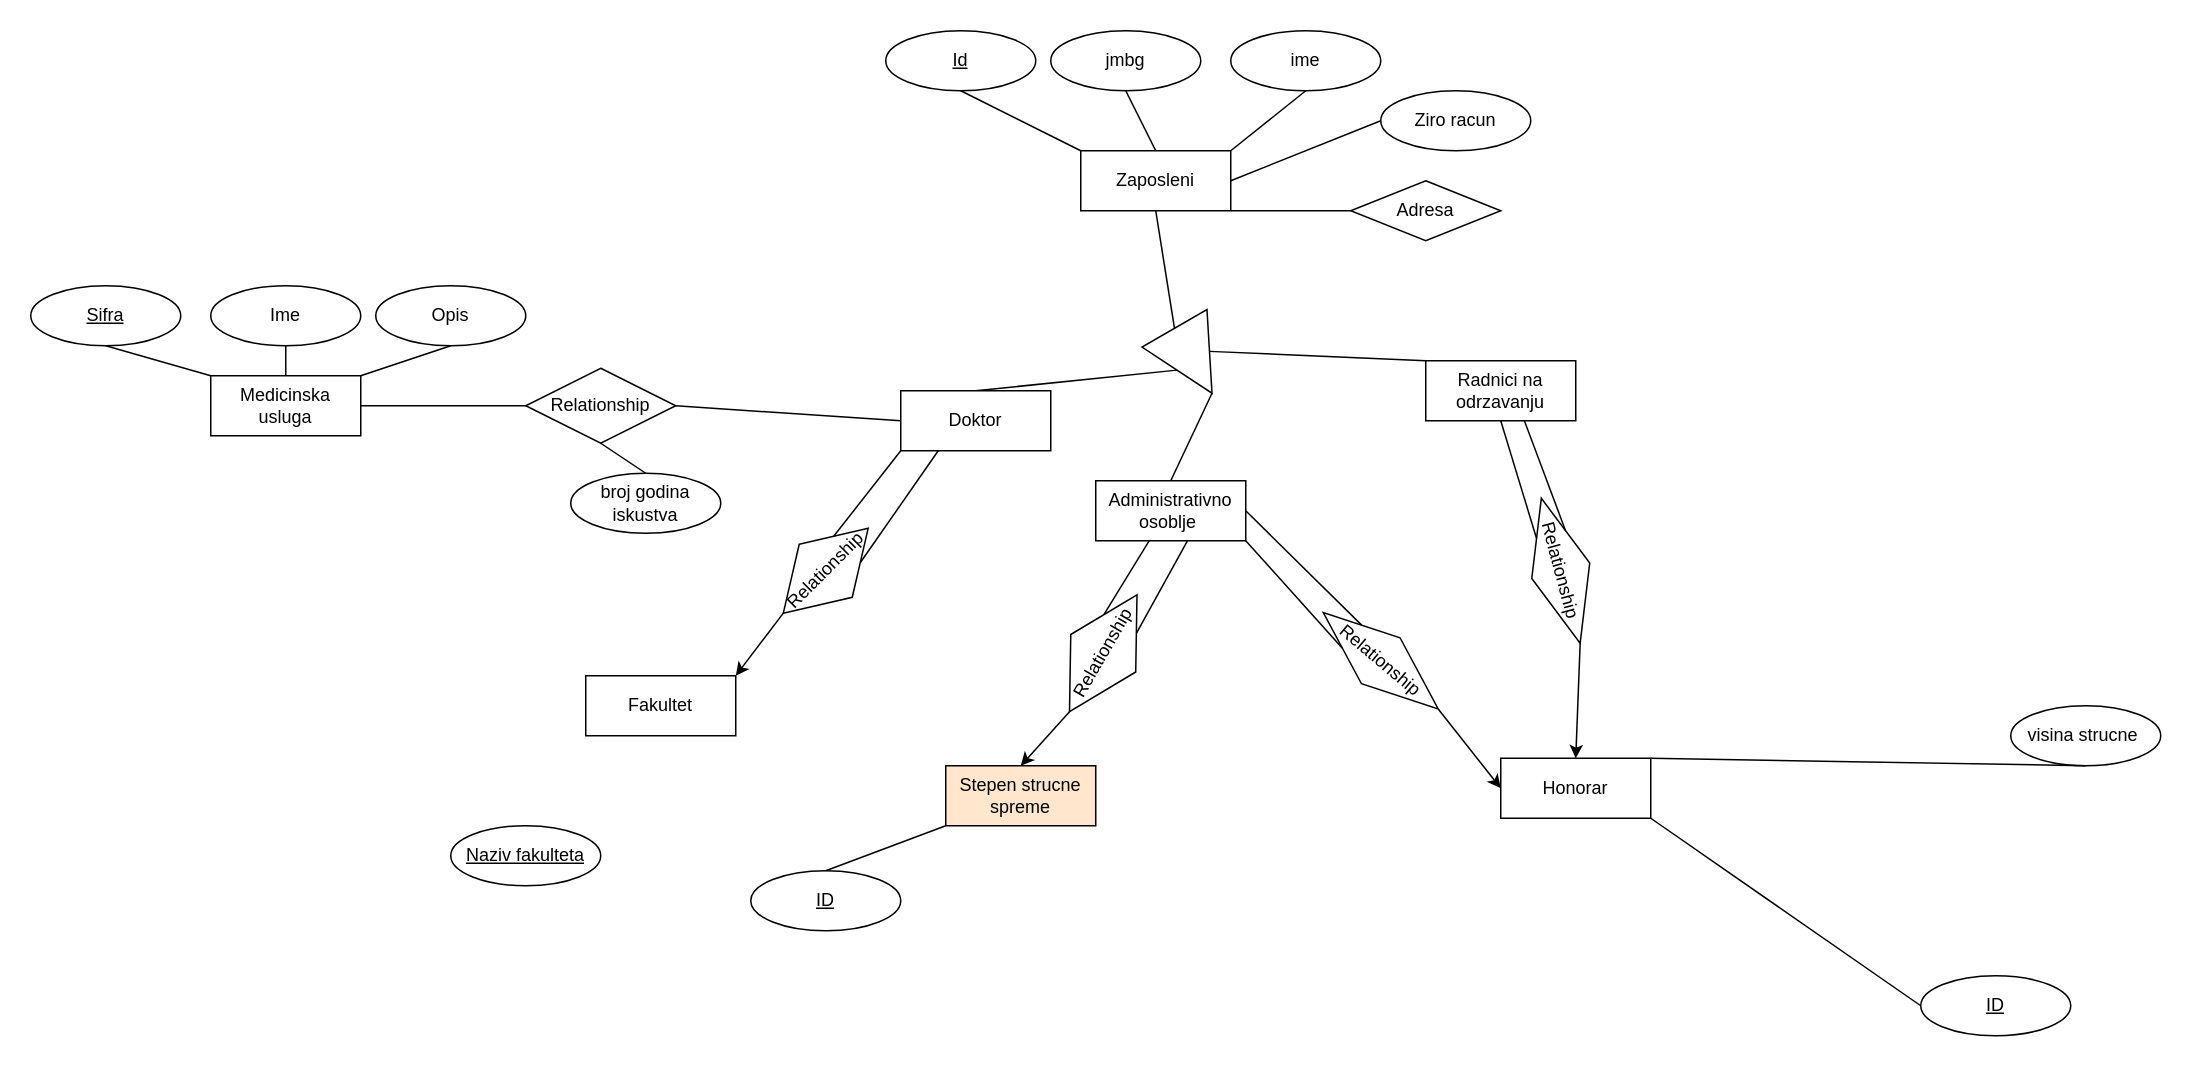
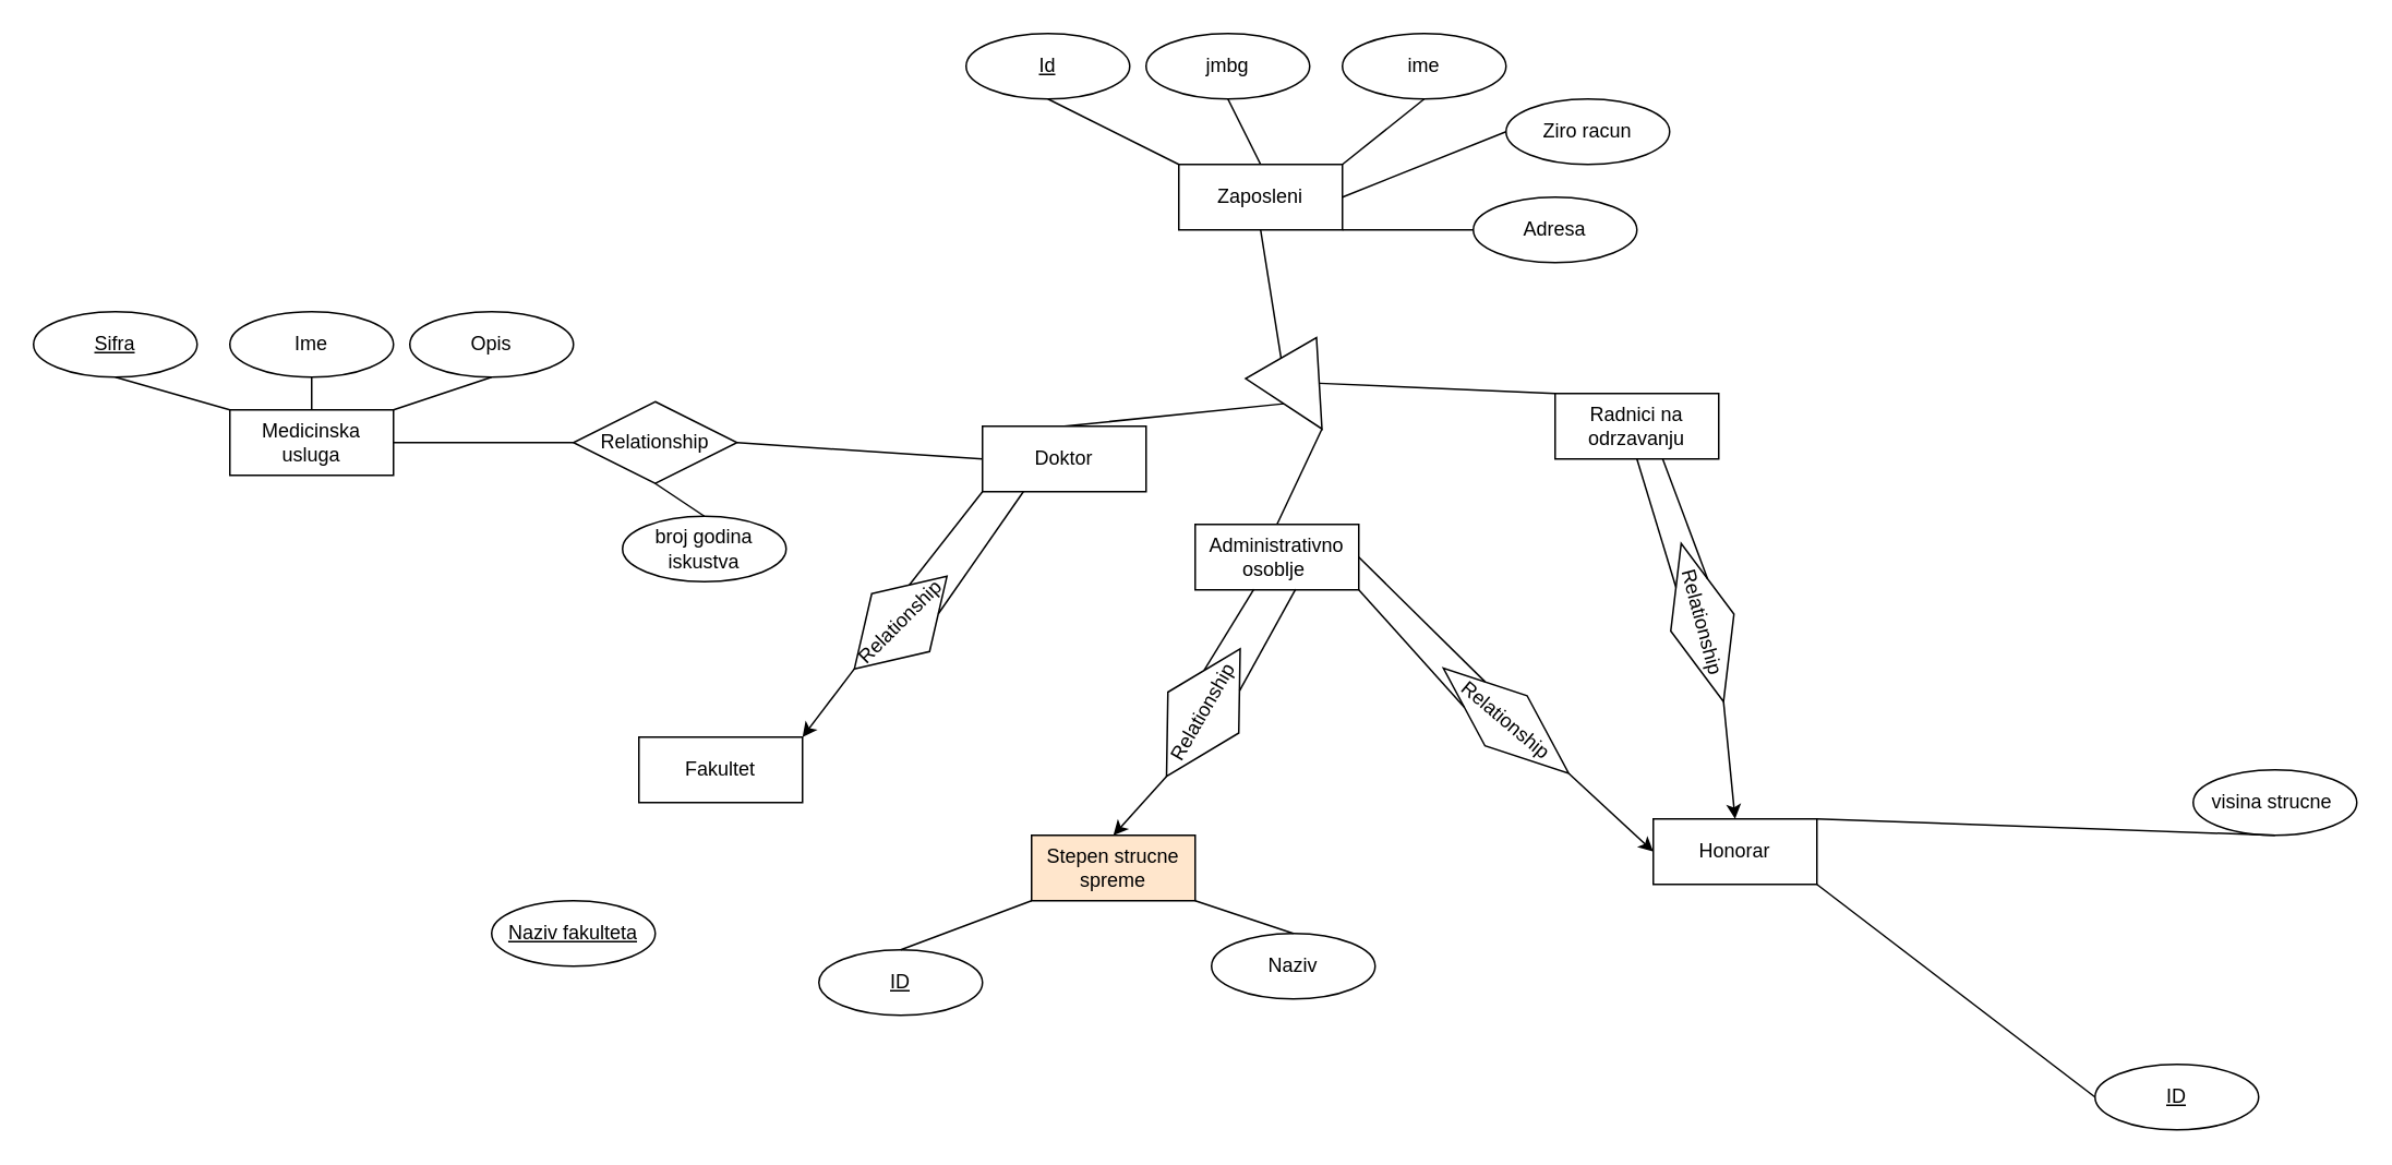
  <mxCell id="0" />
  <mxCell id="1" parent="0" />
  <mxCell id="2" value="Zaposleni" style="whiteSpace=wrap;html=1;align=center;" vertex="1" parent="1"><mxGeometry x="720" y="100" width="100" height="40" as="geometry" /></mxCell>
  <mxCell id="3" value="Id" style="ellipse;whiteSpace=wrap;html=1;align=center;fontStyle=4;" vertex="1" parent="1"><mxGeometry x="590" y="20" width="100" height="40" as="geometry" /></mxCell>
  <mxCell id="4" value="jmbg" style="ellipse;whiteSpace=wrap;html=1;align=center;" vertex="1" parent="1"><mxGeometry x="700" y="20" width="100" height="40" as="geometry" /></mxCell>
  <mxCell id="5" value="ime" style="ellipse;whiteSpace=wrap;html=1;align=center;" vertex="1" parent="1"><mxGeometry x="820" y="20" width="100" height="40" as="geometry" /></mxCell>
  <mxCell id="6" value="" style="endArrow=none;html=1;rounded=0;exitX=0.5;exitY=1;exitDx=0;exitDy=0;entryX=0;entryY=0;entryDx=0;entryDy=0;" edge="1" parent="1" source="3" target="2"><mxGeometry relative="1" as="geometry"><mxPoint x="600" y="100" as="sourcePoint" /><mxPoint x="760" y="100" as="targetPoint" /></mxGeometry></mxCell>
  <mxCell id="7" value="" style="endArrow=none;html=1;rounded=0;exitX=0.5;exitY=1;exitDx=0;exitDy=0;entryX=0.5;entryY=0;entryDx=0;entryDy=0;" edge="1" parent="1" source="4" target="2"><mxGeometry relative="1" as="geometry"><mxPoint x="940" y="100" as="sourcePoint" /><mxPoint x="1100" y="100" as="targetPoint" /></mxGeometry></mxCell>
  <mxCell id="8" value="" style="endArrow=none;html=1;rounded=0;exitX=1;exitY=0;exitDx=0;exitDy=0;entryX=0.5;entryY=1;entryDx=0;entryDy=0;" edge="1" parent="1" source="2" target="5"><mxGeometry relative="1" as="geometry"><mxPoint x="940" y="60" as="sourcePoint" /><mxPoint x="1100" y="60" as="targetPoint" /></mxGeometry></mxCell>
- <mxCell id="9" value="Adresa" style="rhombus;whiteSpace=wrap;html=1;align=center;" vertex="1" parent="1"><mxGeometry x="900" y="120" width="100" height="40" as="geometry" /></mxCell>
+ <mxCell id="9" value="Adresa" style="ellipse;whiteSpace=wrap;html=1;align=center;" vertex="1" parent="1"><mxGeometry x="900" y="120" width="100" height="40" as="geometry" /></mxCell>
  <mxCell id="10" value="Ziro racun" style="ellipse;whiteSpace=wrap;html=1;align=center;" vertex="1" parent="1"><mxGeometry x="920" y="60" width="100" height="40" as="geometry" /></mxCell>
  <mxCell id="11" value="" style="endArrow=none;html=1;rounded=0;exitX=1;exitY=0.5;exitDx=0;exitDy=0;entryX=0;entryY=0.5;entryDx=0;entryDy=0;" edge="1" parent="1" source="2" target="10"><mxGeometry relative="1" as="geometry"><mxPoint x="900" y="200" as="sourcePoint" /><mxPoint x="1060" y="200" as="targetPoint" /></mxGeometry></mxCell>
  <mxCell id="12" value="" style="endArrow=none;html=1;rounded=0;exitX=1;exitY=1;exitDx=0;exitDy=0;entryX=0;entryY=0.5;entryDx=0;entryDy=0;" edge="1" parent="1" source="2" target="9"><mxGeometry relative="1" as="geometry"><mxPoint x="840" y="190" as="sourcePoint" /><mxPoint x="1000" y="190" as="targetPoint" /></mxGeometry></mxCell>
  <mxCell id="13" value="" style="triangle;whiteSpace=wrap;html=1;rotation=60;" vertex="1" parent="1"><mxGeometry x="770" y="215" width="50" height="50" as="geometry" /></mxCell>
  <mxCell id="14" value="" style="endArrow=none;html=1;rounded=0;entryX=0.5;entryY=1;entryDx=0;entryDy=0;exitX=0;exitY=0.5;exitDx=0;exitDy=0;" edge="1" parent="1" source="13" target="2"><mxGeometry width="50" height="50" relative="1" as="geometry"><mxPoint x="750" y="190" as="sourcePoint" /><mxPoint x="800" y="140" as="targetPoint" /></mxGeometry></mxCell>
  <mxCell id="15" value="" style="endArrow=none;html=1;rounded=0;entryX=0.5;entryY=1;entryDx=0;entryDy=0;exitX=0.5;exitY=0;exitDx=0;exitDy=0;" edge="1" parent="1" source="16" target="13"><mxGeometry width="50" height="50" relative="1" as="geometry"><mxPoint x="690" y="290" as="sourcePoint" /><mxPoint x="740" y="240" as="targetPoint" /></mxGeometry></mxCell>
  <mxCell id="16" value="Doktor" style="whiteSpace=wrap;html=1;align=center;" vertex="1" parent="1"><mxGeometry x="600" y="260" width="100" height="40" as="geometry" /></mxCell>
  <mxCell id="17" value="Administrativno osoblje&amp;nbsp;" style="whiteSpace=wrap;html=1;align=center;" vertex="1" parent="1"><mxGeometry x="730" y="320" width="100" height="40" as="geometry" /></mxCell>
  <mxCell id="18" value="Radnici na odrzavanju" style="whiteSpace=wrap;html=1;align=center;" vertex="1" parent="1"><mxGeometry x="950" y="240" width="100" height="40" as="geometry" /></mxCell>
  <mxCell id="19" value="" style="endArrow=none;html=1;rounded=0;exitX=1;exitY=0.5;exitDx=0;exitDy=0;entryX=0.5;entryY=0;entryDx=0;entryDy=0;" edge="1" parent="1" source="13" target="17"><mxGeometry relative="1" as="geometry"><mxPoint x="810" y="220" as="sourcePoint" /><mxPoint x="770" y="290" as="targetPoint" /></mxGeometry></mxCell>
  <mxCell id="20" value="" style="endArrow=none;html=1;rounded=0;exitX=0.5;exitY=0;exitDx=0;exitDy=0;entryX=0;entryY=0;entryDx=0;entryDy=0;" edge="1" parent="1" source="13" target="18"><mxGeometry relative="1" as="geometry"><mxPoint x="970" y="200" as="sourcePoint" /><mxPoint x="1130" y="200" as="targetPoint" /></mxGeometry></mxCell>
  <mxCell id="21" value="Stepen strucne spreme" style="whiteSpace=wrap;html=1;align=center;fillColor=#ffe6cc;" vertex="1" parent="1"><mxGeometry x="630" y="510" width="100" height="40" as="geometry" /></mxCell>
  <mxCell id="22" value="ID" style="ellipse;whiteSpace=wrap;html=1;align=center;fontStyle=4;" vertex="1" parent="1"><mxGeometry x="500" y="580" width="100" height="40" as="geometry" /></mxCell>
+ <mxCell id="23" value="Naziv" style="ellipse;whiteSpace=wrap;html=1;align=center;" vertex="1" parent="1"><mxGeometry x="740" y="570" width="100" height="40" as="geometry" /></mxCell>
  <mxCell id="24" value="" style="endArrow=none;html=1;rounded=0;exitX=0.5;exitY=0;exitDx=0;exitDy=0;entryX=0;entryY=1;entryDx=0;entryDy=0;" edge="1" parent="1" source="22" target="21"><mxGeometry relative="1" as="geometry"><mxPoint x="680" y="450" as="sourcePoint" /><mxPoint x="840" y="450" as="targetPoint" /></mxGeometry></mxCell>
+ <mxCell id="25" value="" style="endArrow=none;html=1;rounded=0;exitX=1;exitY=1;exitDx=0;exitDy=0;entryX=0.5;entryY=0;entryDx=0;entryDy=0;" edge="1" parent="1" source="21" target="23"><mxGeometry relative="1" as="geometry"><mxPoint x="900" y="440" as="sourcePoint" /><mxPoint x="1060" y="440" as="targetPoint" /></mxGeometry></mxCell>
  <mxCell id="26" value="Relationship" style="shape=rhombus;perimeter=rhombusPerimeter;whiteSpace=wrap;html=1;align=center;rotation=-60;" vertex="1" parent="1"><mxGeometry x="690" y="410" width="90" height="50" as="geometry" /></mxCell>
  <mxCell id="27" value="" style="endArrow=none;html=1;rounded=0;exitX=0.614;exitY=0.99;exitDx=0;exitDy=0;entryX=1;entryY=1;entryDx=0;entryDy=0;exitPerimeter=0;" edge="1" parent="1" source="17" target="26"><mxGeometry relative="1" as="geometry"><mxPoint x="890" y="430" as="sourcePoint" /><mxPoint x="1050" y="430" as="targetPoint" /></mxGeometry></mxCell>
  <mxCell id="28" value="" style="endArrow=none;html=1;rounded=0;exitX=0.359;exitY=0.99;exitDx=0;exitDy=0;exitPerimeter=0;entryX=1;entryY=0;entryDx=0;entryDy=0;" edge="1" parent="1" source="17" target="26"><mxGeometry relative="1" as="geometry"><mxPoint x="910" y="390" as="sourcePoint" /><mxPoint x="1070" y="390" as="targetPoint" /></mxGeometry></mxCell>
- <mxCell id="29" value="Honorar" style="whiteSpace=wrap;html=1;align=center;" vertex="1" parent="1"><mxGeometry x="1000" y="505" width="100" height="40" as="geometry" /></mxCell>
+ <mxCell id="29" value="Honorar" style="whiteSpace=wrap;html=1;align=center;" vertex="1" parent="1"><mxGeometry x="1010" y="500" width="100" height="40" as="geometry" /></mxCell>
  <mxCell id="30" value="ID" style="ellipse;whiteSpace=wrap;html=1;align=center;fontStyle=4;" vertex="1" parent="1"><mxGeometry x="1280" y="650" width="100" height="40" as="geometry" /></mxCell>
  <mxCell id="31" value="visina strucne&amp;nbsp;" style="ellipse;whiteSpace=wrap;html=1;align=center;" vertex="1" parent="1"><mxGeometry x="1340" y="470" width="100" height="40" as="geometry" /></mxCell>
  <mxCell id="32" value="" style="endArrow=none;html=1;rounded=0;exitX=0;exitY=0.5;exitDx=0;exitDy=0;entryX=1;entryY=1;entryDx=0;entryDy=0;" edge="1" parent="1" source="30" target="29"><mxGeometry relative="1" as="geometry"><mxPoint x="1180" y="500" as="sourcePoint" /><mxPoint x="1170" y="530" as="targetPoint" /></mxGeometry></mxCell>
  <mxCell id="33" value="" style="endArrow=none;html=1;rounded=0;exitX=1;exitY=0;exitDx=0;exitDy=0;entryX=0.5;entryY=1;entryDx=0;entryDy=0;" edge="1" parent="1" source="29" target="31"><mxGeometry relative="1" as="geometry"><mxPoint x="1180" y="480" as="sourcePoint" /><mxPoint x="1340" y="480" as="targetPoint" /></mxGeometry></mxCell>
  <mxCell id="34" value="Relationship" style="shape=rhombus;perimeter=rhombusPerimeter;whiteSpace=wrap;html=1;align=center;rotation=40;" vertex="1" parent="1"><mxGeometry x="870" y="420" width="100" height="40" as="geometry" /></mxCell>
  <mxCell id="35" value="" style="endArrow=none;html=1;rounded=0;exitX=1;exitY=0.5;exitDx=0;exitDy=0;entryX=0;entryY=0;entryDx=0;entryDy=0;" edge="1" parent="1" source="17" target="34"><mxGeometry relative="1" as="geometry"><mxPoint x="970" y="400" as="sourcePoint" /><mxPoint x="1130" y="400" as="targetPoint" /></mxGeometry></mxCell>
  <mxCell id="36" value="" style="endArrow=none;html=1;rounded=0;exitX=1;exitY=1;exitDx=0;exitDy=0;entryX=0;entryY=1;entryDx=0;entryDy=0;" edge="1" parent="1" source="17" target="34"><mxGeometry relative="1" as="geometry"><mxPoint x="810" y="400" as="sourcePoint" /><mxPoint x="970" y="400" as="targetPoint" /></mxGeometry></mxCell>
  <mxCell id="37" value="" style="endArrow=classic;html=1;rounded=0;entryX=0.5;entryY=0;entryDx=0;entryDy=0;exitX=0;exitY=0.5;exitDx=0;exitDy=0;" edge="1" parent="1" source="26" target="21"><mxGeometry width="50" height="50" relative="1" as="geometry"><mxPoint x="570" y="440" as="sourcePoint" /><mxPoint x="620" y="390" as="targetPoint" /></mxGeometry></mxCell>
  <mxCell id="38" value="" style="endArrow=classic;html=1;rounded=0;exitX=1;exitY=0.5;exitDx=0;exitDy=0;entryX=0;entryY=0.5;entryDx=0;entryDy=0;" edge="1" parent="1" source="34" target="29"><mxGeometry width="50" height="50" relative="1" as="geometry"><mxPoint x="1210" y="390" as="sourcePoint" /><mxPoint x="1260" y="340" as="targetPoint" /></mxGeometry></mxCell>
  <mxCell id="39" value="Relationship" style="shape=rhombus;perimeter=rhombusPerimeter;whiteSpace=wrap;html=1;align=center;rotation=75;" vertex="1" parent="1"><mxGeometry x="990" y="360" width="100" height="40" as="geometry" /></mxCell>
  <mxCell id="40" value="" style="endArrow=none;html=1;rounded=0;exitX=0;exitY=1;exitDx=0;exitDy=0;entryX=0.5;entryY=1;entryDx=0;entryDy=0;" edge="1" parent="1" source="39" target="18"><mxGeometry relative="1" as="geometry"><mxPoint x="1050" y="290" as="sourcePoint" /><mxPoint x="1210" y="290" as="targetPoint" /></mxGeometry></mxCell>
  <mxCell id="41" value="" style="endArrow=none;html=1;rounded=0;exitX=0;exitY=0;exitDx=0;exitDy=0;entryX=0.657;entryY=0.996;entryDx=0;entryDy=0;entryPerimeter=0;" edge="1" parent="1" source="39" target="18"><mxGeometry relative="1" as="geometry"><mxPoint x="1090" y="300" as="sourcePoint" /><mxPoint x="1250" y="300" as="targetPoint" /></mxGeometry></mxCell>
  <mxCell id="42" value="" style="endArrow=classic;html=1;rounded=0;exitX=1;exitY=0.5;exitDx=0;exitDy=0;entryX=0.5;entryY=0;entryDx=0;entryDy=0;" edge="1" parent="1" source="39" target="29"><mxGeometry width="50" height="50" relative="1" as="geometry"><mxPoint x="1140" y="380" as="sourcePoint" /><mxPoint x="1190" y="330" as="targetPoint" /></mxGeometry></mxCell>
  <mxCell id="43" value="Fakultet" style="whiteSpace=wrap;html=1;align=center;" vertex="1" parent="1"><mxGeometry x="390" y="450" width="100" height="40" as="geometry" /></mxCell>
  <mxCell id="44" value="Naziv fakulteta" style="ellipse;whiteSpace=wrap;html=1;align=center;fontStyle=4;" vertex="1" parent="1"><mxGeometry x="300" y="550" width="100" height="40" as="geometry" /></mxCell>
  <mxCell id="45" value="Relationship" style="shape=rhombus;perimeter=rhombusPerimeter;whiteSpace=wrap;html=1;align=center;rotation=-45;" vertex="1" parent="1"><mxGeometry x="510" y="355" width="80" height="50" as="geometry" /></mxCell>
  <mxCell id="46" value="" style="endArrow=none;html=1;rounded=0;entryX=1;entryY=0;entryDx=0;entryDy=0;exitX=0;exitY=1;exitDx=0;exitDy=0;" edge="1" parent="1" source="16" target="45"><mxGeometry relative="1" as="geometry"><mxPoint x="380" y="330" as="sourcePoint" /><mxPoint x="540" y="330" as="targetPoint" /></mxGeometry></mxCell>
  <mxCell id="47" value="" style="endArrow=none;html=1;rounded=0;exitX=1;exitY=1;exitDx=0;exitDy=0;entryX=0.25;entryY=1;entryDx=0;entryDy=0;" edge="1" parent="1" source="45" target="16"><mxGeometry relative="1" as="geometry"><mxPoint x="590" y="400" as="sourcePoint" /><mxPoint x="750" y="400" as="targetPoint" /></mxGeometry></mxCell>
  <mxCell id="48" value="" style="endArrow=classic;html=1;rounded=0;exitX=0;exitY=0.5;exitDx=0;exitDy=0;entryX=1;entryY=0;entryDx=0;entryDy=0;" edge="1" parent="1" source="45" target="43"><mxGeometry width="50" height="50" relative="1" as="geometry"><mxPoint x="460" y="390" as="sourcePoint" /><mxPoint y="410" as="targetPoint" x="470" /></mxGeometry></mxCell>
  <mxCell id="49" value="Medicinska usluga" style="whiteSpace=wrap;html=1;align=center;" vertex="1" parent="1"><mxGeometry x="140" y="250" width="100" height="40" as="geometry" /></mxCell>
  <mxCell id="50" value="Sifra" style="ellipse;whiteSpace=wrap;html=1;align=center;fontStyle=4;" vertex="1" parent="1"><mxGeometry x="20" y="190" width="100" height="40" as="geometry" /></mxCell>
  <mxCell id="51" value="Ime" style="ellipse;whiteSpace=wrap;html=1;align=center;" vertex="1" parent="1"><mxGeometry x="140" y="190" width="100" height="40" as="geometry" /></mxCell>
  <mxCell id="52" value="Opis" style="ellipse;whiteSpace=wrap;html=1;align=center;" vertex="1" parent="1"><mxGeometry x="250" y="190" width="100" height="40" as="geometry" /></mxCell>
  <mxCell id="53" value="Relationship" style="shape=rhombus;perimeter=rhombusPerimeter;whiteSpace=wrap;html=1;align=center;" vertex="1" parent="1"><mxGeometry x="350" y="245" width="100" height="50" as="geometry" /></mxCell>
  <mxCell id="54" value="" style="endArrow=none;html=1;rounded=0;exitX=1;exitY=0.5;exitDx=0;exitDy=0;entryX=0;entryY=0.5;entryDx=0;entryDy=0;" edge="1" parent="1" source="53" target="16"><mxGeometry width="50" height="50" relative="1" as="geometry"><mxPoint x="560" y="240" as="sourcePoint" /><mxPoint x="610" y="190" as="targetPoint" /></mxGeometry></mxCell>
  <mxCell id="55" value="" style="endArrow=none;html=1;rounded=0;exitX=1;exitY=0.5;exitDx=0;exitDy=0;entryX=0;entryY=0.5;entryDx=0;entryDy=0;" edge="1" parent="1" source="49" target="53"><mxGeometry width="50" height="50" relative="1" as="geometry"><mxPoint x="290" y="270" as="sourcePoint" /><mxPoint x="340" y="220" as="targetPoint" /></mxGeometry></mxCell>
  <mxCell id="56" value="" style="endArrow=none;html=1;rounded=0;exitX=0;exitY=0;exitDx=0;exitDy=0;entryX=0.5;entryY=1;entryDx=0;entryDy=0;" edge="1" parent="1" source="49" target="50"><mxGeometry relative="1" as="geometry"><mxPoint x="250" y="190" as="sourcePoint" /><mxPoint x="410" y="190" as="targetPoint" /></mxGeometry></mxCell>
  <mxCell id="57" value="" style="endArrow=none;html=1;rounded=0;exitX=0.5;exitY=0;exitDx=0;exitDy=0;entryX=0.5;entryY=1;entryDx=0;entryDy=0;" edge="1" parent="1" source="49" target="51"><mxGeometry relative="1" as="geometry"><mxPoint x="280" y="200" as="sourcePoint" /><mxPoint x="440" y="200" as="targetPoint" /></mxGeometry></mxCell>
  <mxCell id="58" value="" style="endArrow=none;html=1;rounded=0;exitX=1;exitY=0;exitDx=0;exitDy=0;entryX=0.5;entryY=1;entryDx=0;entryDy=0;" edge="1" parent="1" source="49" target="52"><mxGeometry relative="1" as="geometry"><mxPoint x="370" y="210" as="sourcePoint" /><mxPoint x="530" y="210" as="targetPoint" /></mxGeometry></mxCell>
  <mxCell id="59" value="broj godina iskustva" style="ellipse;whiteSpace=wrap;html=1;align=center;" vertex="1" parent="1"><mxGeometry x="380" y="315" width="100" height="40" as="geometry" /></mxCell>
  <mxCell id="60" value="" style="endArrow=none;html=1;rounded=0;exitX=0.5;exitY=0;exitDx=0;exitDy=0;entryX=0.5;entryY=1;entryDx=0;entryDy=0;" edge="1" parent="1" source="59" target="53"><mxGeometry relative="1" as="geometry"><mxPoint x="460" y="270" as="sourcePoint" /><mxPoint x="620" y="270" as="targetPoint" /></mxGeometry></mxCell>
